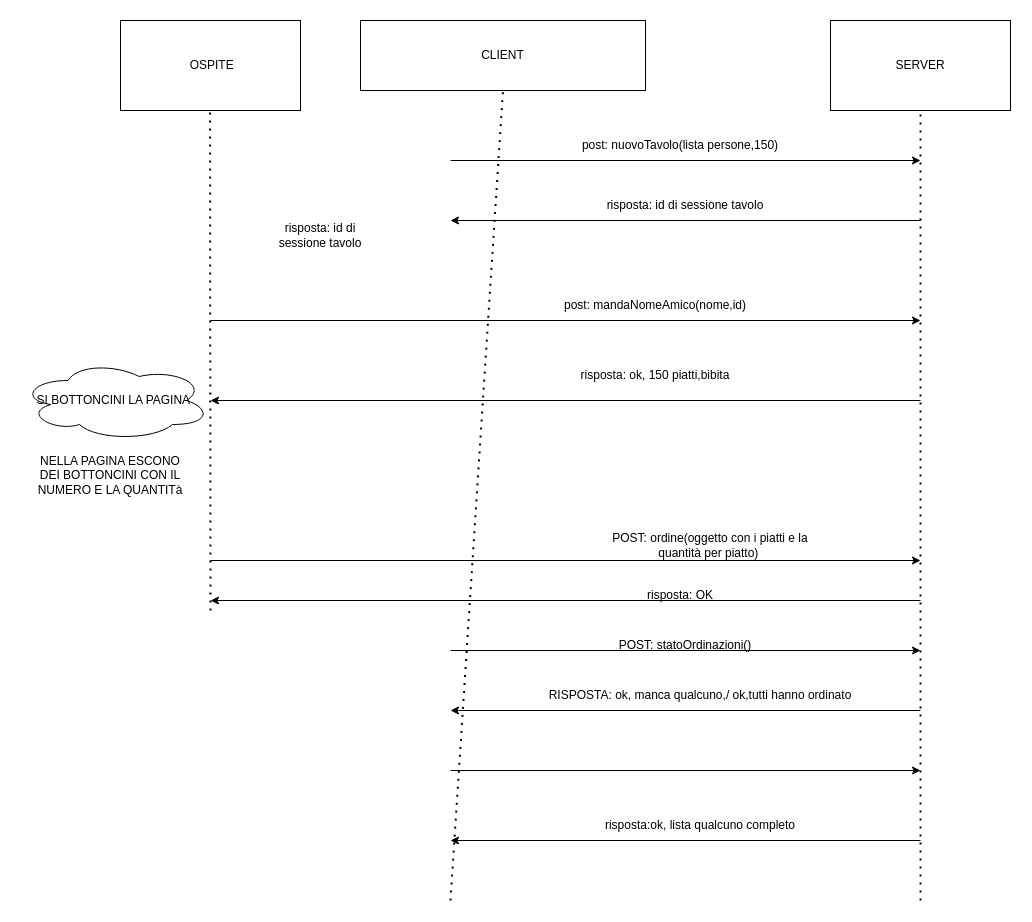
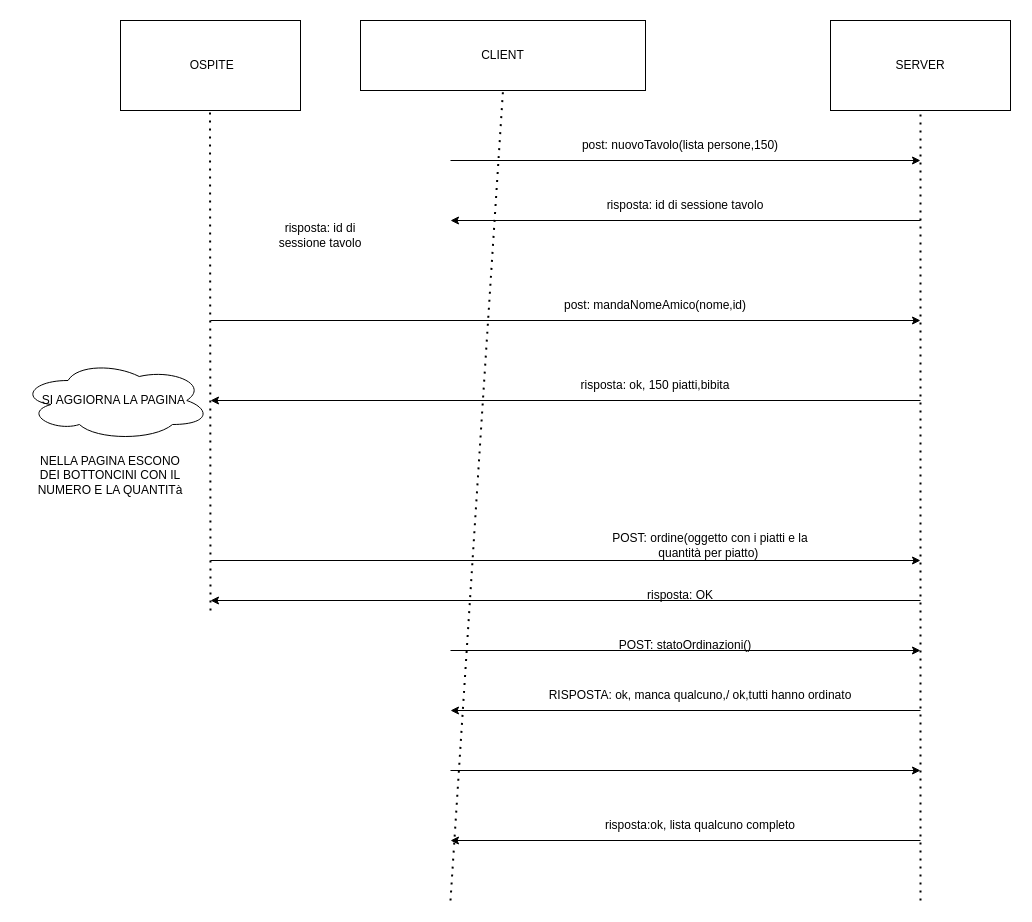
  <mxCell id="0" />
  <mxCell id="1" parent="0" />
  <mxCell id="2" value="CLIENT" style="rounded=0;whiteSpace=wrap;html=1;" vertex="1" parent="1"><mxGeometry x="360" y="20" width="285" height="70" as="geometry" /></mxCell>
  <mxCell id="3" value="SERVER" style="rounded=0;whiteSpace=wrap;html=1;" vertex="1" parent="1"><mxGeometry x="830" y="20" width="180" height="90" as="geometry" /></mxCell>
  <mxCell id="4" value="" style="endArrow=none;dashed=1;html=1;dashPattern=1 3;strokeWidth=2;rounded=0;entryX=0.5;entryY=1;entryDx=0;entryDy=0;" edge="1" parent="1" target="2"><mxGeometry width="50" height="50" relative="1" as="geometry"><mxPoint x="450" y="900" as="sourcePoint" /><mxPoint x="460" y="120" as="targetPoint" /><Array as="points" /></mxGeometry></mxCell>
  <mxCell id="5" value="" style="endArrow=none;dashed=1;html=1;dashPattern=1 3;strokeWidth=2;rounded=0;entryX=0.5;entryY=1;entryDx=0;entryDy=0;" edge="1" parent="1"><mxGeometry width="50" height="50" relative="1" as="geometry"><mxPoint x="920" y="900" as="sourcePoint" /><mxPoint x="920" y="110" as="targetPoint" /><Array as="points" /></mxGeometry></mxCell>
  <mxCell id="6" value="" style="endArrow=classic;html=1;rounded=0;" edge="1" parent="1"><mxGeometry width="50" height="50" relative="1" as="geometry"><mxPoint x="450" y="160" as="sourcePoint" /><mxPoint x="920" y="160" as="targetPoint" /><Array as="points" /></mxGeometry></mxCell>
  <mxCell id="7" value="post: nuovoTavolo(lista persone,150)" style="text;html=1;strokeColor=none;fillColor=none;align=center;verticalAlign=middle;whiteSpace=wrap;rounded=0;" vertex="1" parent="1"><mxGeometry x="460" y="130" width="440" height="30" as="geometry" /></mxCell>
  <mxCell id="8" value="" style="endArrow=classic;html=1;rounded=0;" edge="1" parent="1"><mxGeometry width="50" height="50" relative="1" as="geometry"><mxPoint x="920" y="220" as="sourcePoint" /><mxPoint x="450" y="220" as="targetPoint" /><Array as="points" /></mxGeometry></mxCell>
  <mxCell id="9" value="risposta: id di sessione tavolo" style="text;html=1;strokeColor=none;fillColor=none;align=center;verticalAlign=middle;whiteSpace=wrap;rounded=0;" vertex="1" parent="1"><mxGeometry x="540" y="190" width="290" height="30" as="geometry" /></mxCell>
  <mxCell id="10" value="&amp;nbsp;OSPITE" style="rounded=0;whiteSpace=wrap;html=1;" vertex="1" parent="1"><mxGeometry x="120" y="20" width="180" height="90" as="geometry" /></mxCell>
  <mxCell id="11" value="" style="endArrow=none;dashed=1;html=1;dashPattern=1 3;strokeWidth=2;rounded=0;entryX=0.5;entryY=1;entryDx=0;entryDy=0;" edge="1" parent="1"><mxGeometry width="50" height="50" relative="1" as="geometry"><mxPoint x="210" y="610" as="sourcePoint" /><mxPoint x="209.5" y="110" as="targetPoint" /><Array as="points" /></mxGeometry></mxCell>
  <mxCell id="12" value="risposta: id di sessione tavolo" style="text;html=1;strokeColor=none;fillColor=none;align=center;verticalAlign=middle;whiteSpace=wrap;rounded=0;" vertex="1" parent="1"><mxGeometry x="260" y="220" width="120" height="30" as="geometry" /></mxCell>
  <mxCell id="13" value="" style="endArrow=classic;html=1;rounded=0;" edge="1" parent="1"><mxGeometry width="50" height="50" relative="1" as="geometry"><mxPoint x="210" y="320" as="sourcePoint" /><mxPoint x="920" y="320" as="targetPoint" /><Array as="points" /></mxGeometry></mxCell>
  <mxCell id="14" value="post: mandaNomeAmico(nome,id)" style="text;html=1;strokeColor=none;fillColor=none;align=center;verticalAlign=middle;whiteSpace=wrap;rounded=0;" vertex="1" parent="1"><mxGeometry x="510" y="290" width="290" height="30" as="geometry" /></mxCell>
  <mxCell id="15" value="" style="endArrow=classic;html=1;rounded=0;" edge="1" parent="1"><mxGeometry width="50" height="50" relative="1" as="geometry"><mxPoint x="920" y="400" as="sourcePoint" /><mxPoint x="210" y="400" as="targetPoint" /><Array as="points" /></mxGeometry></mxCell>
- <mxCell id="16" value="risposta: ok, 150 piatti,bibita" style="text;html=1;strokeColor=none;fillColor=none;align=center;verticalAlign=middle;whiteSpace=wrap;rounded=0;" vertex="1" parent="1"><mxGeometry x="510" y="360" width="290" height="30" as="geometry" /></mxCell>
- <mxCell id="17" value="SI BOTTONCINI LA PAGINA&amp;nbsp;" style="ellipse;shape=cloud;whiteSpace=wrap;html=1;" vertex="1" parent="1"><mxGeometry x="20" y="360" width="190" height="80" as="geometry" /></mxCell>
+ <mxCell id="16" value="risposta: ok, 150 piatti,bibita" style="text;html=1;strokeColor=none;fillColor=none;align=center;verticalAlign=middle;whiteSpace=wrap;rounded=0;" vertex="1" parent="1"><mxGeometry x="510" y="370" width="290" height="30" as="geometry" /></mxCell>
+ <mxCell id="17" value="SI AGGIORNA LA PAGINA&amp;nbsp;" style="ellipse;shape=cloud;whiteSpace=wrap;html=1;" vertex="1" parent="1"><mxGeometry x="20" y="360" width="190" height="80" as="geometry" /></mxCell>
  <mxCell id="18" value="NELLA PAGINA ESCONO&lt;br&gt;DEI BOTTONCINI CON IL NUMERO E LA QUANTITà" style="text;html=1;strokeColor=none;fillColor=none;align=center;verticalAlign=middle;whiteSpace=wrap;rounded=0;" vertex="1" parent="1"><mxGeometry x="30" y="440" width="160" height="70" as="geometry" /></mxCell>
  <mxCell id="19" value="" style="endArrow=classic;html=1;rounded=0;" edge="1" parent="1"><mxGeometry width="50" height="50" relative="1" as="geometry"><mxPoint x="210" y="560" as="sourcePoint" /><mxPoint x="920" y="560" as="targetPoint" /><Array as="points" /></mxGeometry></mxCell>
  <mxCell id="20" value="POST: ordine(oggetto con i piatti e la quantità per piatto)&amp;nbsp;" style="text;html=1;strokeColor=none;fillColor=none;align=center;verticalAlign=middle;whiteSpace=wrap;rounded=0;" vertex="1" parent="1"><mxGeometry x="590" y="530" width="240" height="30" as="geometry" /></mxCell>
  <mxCell id="21" value="" style="endArrow=classic;html=1;rounded=0;" edge="1" parent="1"><mxGeometry width="50" height="50" relative="1" as="geometry"><mxPoint x="920" y="710" as="sourcePoint" /><mxPoint x="450" y="710" as="targetPoint" /><Array as="points" /></mxGeometry></mxCell>
  <mxCell id="22" value="" style="endArrow=classic;html=1;rounded=0;" edge="1" parent="1"><mxGeometry width="50" height="50" relative="1" as="geometry"><mxPoint x="450" y="650" as="sourcePoint" /><mxPoint x="920" y="650" as="targetPoint" /><Array as="points" /></mxGeometry></mxCell>
  <mxCell id="23" value="" style="endArrow=classic;html=1;rounded=0;" edge="1" parent="1"><mxGeometry width="50" height="50" relative="1" as="geometry"><mxPoint x="920" y="600" as="sourcePoint" /><mxPoint x="210" y="600" as="targetPoint" /><Array as="points" /></mxGeometry></mxCell>
  <mxCell id="24" value="risposta: OK" style="text;html=1;strokeColor=none;fillColor=none;align=center;verticalAlign=middle;whiteSpace=wrap;rounded=0;" vertex="1" parent="1"><mxGeometry x="560" y="580" width="240" height="30" as="geometry" /></mxCell>
  <mxCell id="25" value="POST: statoOrdinazioni()" style="text;html=1;strokeColor=none;fillColor=none;align=center;verticalAlign=middle;whiteSpace=wrap;rounded=0;" vertex="1" parent="1"><mxGeometry x="570" y="630" width="230" height="30" as="geometry" /></mxCell>
  <mxCell id="26" value="RISPOSTA: ok, manca qualcuno,/ ok,tutti hanno ordinato" style="text;html=1;strokeColor=none;fillColor=none;align=center;verticalAlign=middle;whiteSpace=wrap;rounded=0;" vertex="1" parent="1"><mxGeometry x="540" y="680" width="320" height="30" as="geometry" /></mxCell>
  <mxCell id="27" value="" style="endArrow=classic;html=1;rounded=0;" edge="1" parent="1"><mxGeometry width="50" height="50" relative="1" as="geometry"><mxPoint x="450" y="770" as="sourcePoint" /><mxPoint x="920" y="770" as="targetPoint" /><Array as="points" /></mxGeometry></mxCell>
  <mxCell id="28" value="" style="endArrow=classic;html=1;rounded=0;" edge="1" parent="1"><mxGeometry width="50" height="50" relative="1" as="geometry"><mxPoint x="920" y="840" as="sourcePoint" /><mxPoint x="450" y="840" as="targetPoint" /><Array as="points" /></mxGeometry></mxCell>
  <mxCell id="29" value="risposta:ok, lista qualcuno completo" style="text;html=1;strokeColor=none;fillColor=none;align=center;verticalAlign=middle;whiteSpace=wrap;rounded=0;" vertex="1" parent="1"><mxGeometry x="560" y="810" width="280" height="30" as="geometry" /></mxCell>
